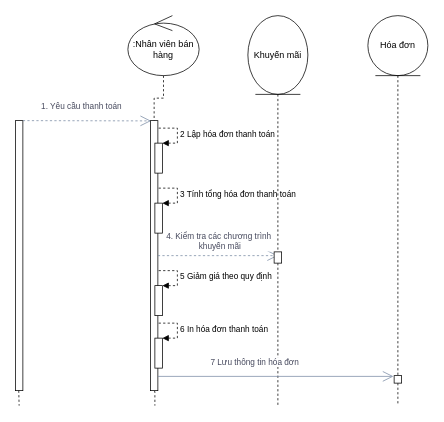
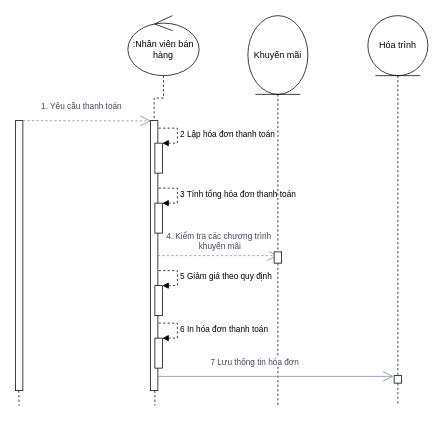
  <mxCell id="0" />
  <mxCell id="1" parent="0" />
  <mxCell id="2" value=":Nhân viên bán hàng" style="ellipse;shape=umlControl;whiteSpace=wrap;html=1;" vertex="1" parent="1"><mxGeometry x="170" y="20" width="95" height="80" as="geometry" /></mxCell>
  <mxCell id="3" style="edgeStyle=orthogonalEdgeStyle;rounded=0;orthogonalLoop=1;jettySize=auto;html=1;dashed=1;endArrow=none;endFill=0;" edge="1" parent="1" source="26"><mxGeometry relative="1" as="geometry"><mxPoint x="530" y="540" as="targetPoint" /></mxGeometry></mxCell>
- <mxCell id="4" value="Hóa đơn" style="ellipse;shape=umlEntity;whiteSpace=wrap;html=1;" vertex="1" parent="1"><mxGeometry x="490" y="20" width="80" height="80" as="geometry" /></mxCell>
+ <mxCell id="4" value="Hóa trình" style="ellipse;shape=umlEntity;whiteSpace=wrap;html=1;" vertex="1" parent="1"><mxGeometry x="490" y="20" width="80" height="80" as="geometry" /></mxCell>
  <mxCell id="5" style="edgeStyle=orthogonalEdgeStyle;rounded=0;orthogonalLoop=1;jettySize=auto;html=1;dashed=1;endArrow=none;endFill=0;" edge="1" parent="1" source="18"><mxGeometry relative="1" as="geometry"><mxPoint x="370" y="540" as="targetPoint" /></mxGeometry></mxCell>
  <mxCell id="6" value="Khuyến mãi" style="ellipse;shape=umlEntity;whiteSpace=wrap;html=1;" vertex="1" parent="1"><mxGeometry x="330" y="20" width="80" height="105" as="geometry" /></mxCell>
  <mxCell id="7" value="" style="html=1;points=[];perimeter=orthogonalPerimeter;" vertex="1" parent="1"><mxGeometry x="20" y="160" width="10" height="360" as="geometry" /></mxCell>
  <mxCell id="8" value="" style="endArrow=open;endFill=1;endSize=12;html=1;strokeColor=#788AA3;fillColor=#B2C9AB;fontColor=#46495D;dashed=1;entryX=0.081;entryY=0.001;entryDx=0;entryDy=0;entryPerimeter=0;" edge="1" parent="1" target="10"><mxGeometry width="160" relative="1" as="geometry"><mxPoint x="30" y="160" as="sourcePoint" /><mxPoint x="170" y="157" as="targetPoint" /></mxGeometry></mxCell>
  <mxCell id="9" value="1. Yêu cầu thanh toán" style="edgeLabel;html=1;align=center;verticalAlign=middle;resizable=0;points=[];fontColor=#46495D;" vertex="1" connectable="0" parent="8"><mxGeometry x="-0.384" y="-3" relative="1" as="geometry"><mxPoint x="24.17" y="-23" as="offset" /></mxGeometry></mxCell>
  <mxCell id="10" value="" style="html=1;points=[];perimeter=orthogonalPerimeter;" vertex="1" parent="1"><mxGeometry x="200" y="160" width="10" height="360" as="geometry" /></mxCell>
  <mxCell id="11" style="edgeStyle=orthogonalEdgeStyle;rounded=0;orthogonalLoop=1;jettySize=auto;html=1;dashed=1;endArrow=none;endFill=0;" edge="1" parent="1" source="2" target="10"><mxGeometry relative="1" as="geometry"><mxPoint x="205" y="630" as="targetPoint" /><mxPoint x="205" y="100" as="sourcePoint" /></mxGeometry></mxCell>
  <mxCell id="12" value="" style="html=1;points=[];perimeter=orthogonalPerimeter;" vertex="1" parent="1"><mxGeometry x="206" y="190" width="10" height="40" as="geometry" /></mxCell>
  <mxCell id="13" value="2 Lập hóa đơn thanh toán" style="edgeStyle=orthogonalEdgeStyle;html=1;align=left;spacingLeft=2;endArrow=block;rounded=0;entryX=1;entryY=0;dashed=1;" edge="1" target="12" parent="1"><mxGeometry relative="1" as="geometry"><mxPoint x="211" y="170" as="sourcePoint" /><Array as="points"><mxPoint x="236" y="170" /></Array></mxGeometry></mxCell>
  <mxCell id="14" value="" style="html=1;points=[];perimeter=orthogonalPerimeter;" vertex="1" parent="1"><mxGeometry x="206" y="270" width="10" height="40" as="geometry" /></mxCell>
  <mxCell id="15" value="3 Tính tổng hóa đơn thanh toán" style="edgeStyle=orthogonalEdgeStyle;html=1;align=left;spacingLeft=2;endArrow=block;rounded=0;entryX=1;entryY=0;dashed=1;" edge="1" parent="1" target="14"><mxGeometry relative="1" as="geometry"><mxPoint x="211" y="250" as="sourcePoint" /><Array as="points"><mxPoint x="236" y="250" /></Array></mxGeometry></mxCell>
  <mxCell id="16" value="" style="endArrow=open;endFill=1;endSize=12;html=1;strokeColor=#788AA3;fillColor=#B2C9AB;fontColor=#46495D;dashed=1;" edge="1" parent="1"><mxGeometry width="160" relative="1" as="geometry"><mxPoint x="210" y="340" as="sourcePoint" /><mxPoint x="370" y="340" as="targetPoint" /></mxGeometry></mxCell>
  <mxCell id="17" value="4. Kiểm tra các chương trình&lt;br&gt;&amp;nbsp;khuyến mãi" style="edgeLabel;html=1;align=center;verticalAlign=middle;resizable=0;points=[];fontColor=#46495D;" vertex="1" connectable="0" parent="16"><mxGeometry x="-0.384" y="-3" relative="1" as="geometry"><mxPoint x="31" y="-23" as="offset" /></mxGeometry></mxCell>
  <mxCell id="18" value="" style="html=1;points=[];perimeter=orthogonalPerimeter;" vertex="1" parent="1"><mxGeometry x="365" y="335" width="10" height="15" as="geometry" /></mxCell>
  <mxCell id="19" style="edgeStyle=orthogonalEdgeStyle;rounded=0;orthogonalLoop=1;jettySize=auto;html=1;dashed=1;endArrow=none;endFill=0;" edge="1" parent="1" source="6" target="18"><mxGeometry relative="1" as="geometry"><mxPoint x="370" y="680" as="targetPoint" /><mxPoint x="370" y="100" as="sourcePoint" /></mxGeometry></mxCell>
  <mxCell id="20" value="" style="html=1;points=[];perimeter=orthogonalPerimeter;" vertex="1" parent="1"><mxGeometry x="206" y="380" width="10" height="40" as="geometry" /></mxCell>
  <mxCell id="21" value="5 Giảm giá theo quy định" style="edgeStyle=orthogonalEdgeStyle;html=1;align=left;spacingLeft=2;endArrow=block;rounded=0;entryX=1;entryY=0;dashed=1;" edge="1" parent="1" target="20"><mxGeometry relative="1" as="geometry"><mxPoint x="211" y="360" as="sourcePoint" /><Array as="points"><mxPoint x="236" y="360" /></Array></mxGeometry></mxCell>
  <mxCell id="22" value="" style="html=1;points=[];perimeter=orthogonalPerimeter;" vertex="1" parent="1"><mxGeometry x="206" y="450" width="10" height="40" as="geometry" /></mxCell>
  <mxCell id="23" value="6 In hóa đơn thanh toán" style="edgeStyle=orthogonalEdgeStyle;html=1;align=left;spacingLeft=2;endArrow=block;rounded=0;entryX=1;entryY=0;dashed=1;" edge="1" parent="1" target="22"><mxGeometry relative="1" as="geometry"><mxPoint x="211" y="430" as="sourcePoint" /><Array as="points"><mxPoint x="236" y="430" /></Array></mxGeometry></mxCell>
  <mxCell id="24" value="" style="endArrow=open;endFill=1;endSize=12;html=1;strokeColor=#788AA3;fillColor=#B2C9AB;fontColor=#46495D;entryX=-0.1;entryY=0.1;entryDx=0;entryDy=0;entryPerimeter=0;" edge="1" parent="1" target="26"><mxGeometry width="160" relative="1" as="geometry"><mxPoint x="210" y="501" as="sourcePoint" /><mxPoint x="530" y="505" as="targetPoint" /></mxGeometry></mxCell>
  <mxCell id="25" value="7 Lưu thông tin hóa đơn" style="edgeLabel;html=1;align=center;verticalAlign=middle;resizable=0;points=[];fontColor=#46495D;" vertex="1" connectable="0" parent="24"><mxGeometry x="-0.384" y="-3" relative="1" as="geometry"><mxPoint x="31" y="-23" as="offset" /></mxGeometry></mxCell>
  <mxCell id="26" value="" style="html=1;points=[];perimeter=orthogonalPerimeter;" vertex="1" parent="1"><mxGeometry x="525" y="500" width="10" height="10" as="geometry" /></mxCell>
  <mxCell id="27" style="edgeStyle=orthogonalEdgeStyle;rounded=0;orthogonalLoop=1;jettySize=auto;html=1;dashed=1;endArrow=none;endFill=0;" edge="1" parent="1" source="4" target="26"><mxGeometry relative="1" as="geometry"><mxPoint x="530" y="680" as="targetPoint" /><mxPoint x="530" y="100" as="sourcePoint" /></mxGeometry></mxCell>
  <mxCell id="28" style="edgeStyle=orthogonalEdgeStyle;rounded=0;orthogonalLoop=1;jettySize=auto;html=1;dashed=1;endArrow=none;endFill=0;" edge="1" parent="1"><mxGeometry relative="1" as="geometry"><mxPoint x="25" y="540" as="targetPoint" /><mxPoint x="24.5" y="520" as="sourcePoint" /></mxGeometry></mxCell>
  <mxCell id="29" style="edgeStyle=orthogonalEdgeStyle;rounded=0;orthogonalLoop=1;jettySize=auto;html=1;dashed=1;endArrow=none;endFill=0;exitX=0.5;exitY=1.003;exitDx=0;exitDy=0;exitPerimeter=0;" edge="1" parent="1" source="10"><mxGeometry relative="1" as="geometry"><mxPoint x="206" y="540" as="targetPoint" /><mxPoint x="206" y="530" as="sourcePoint" /></mxGeometry></mxCell>
